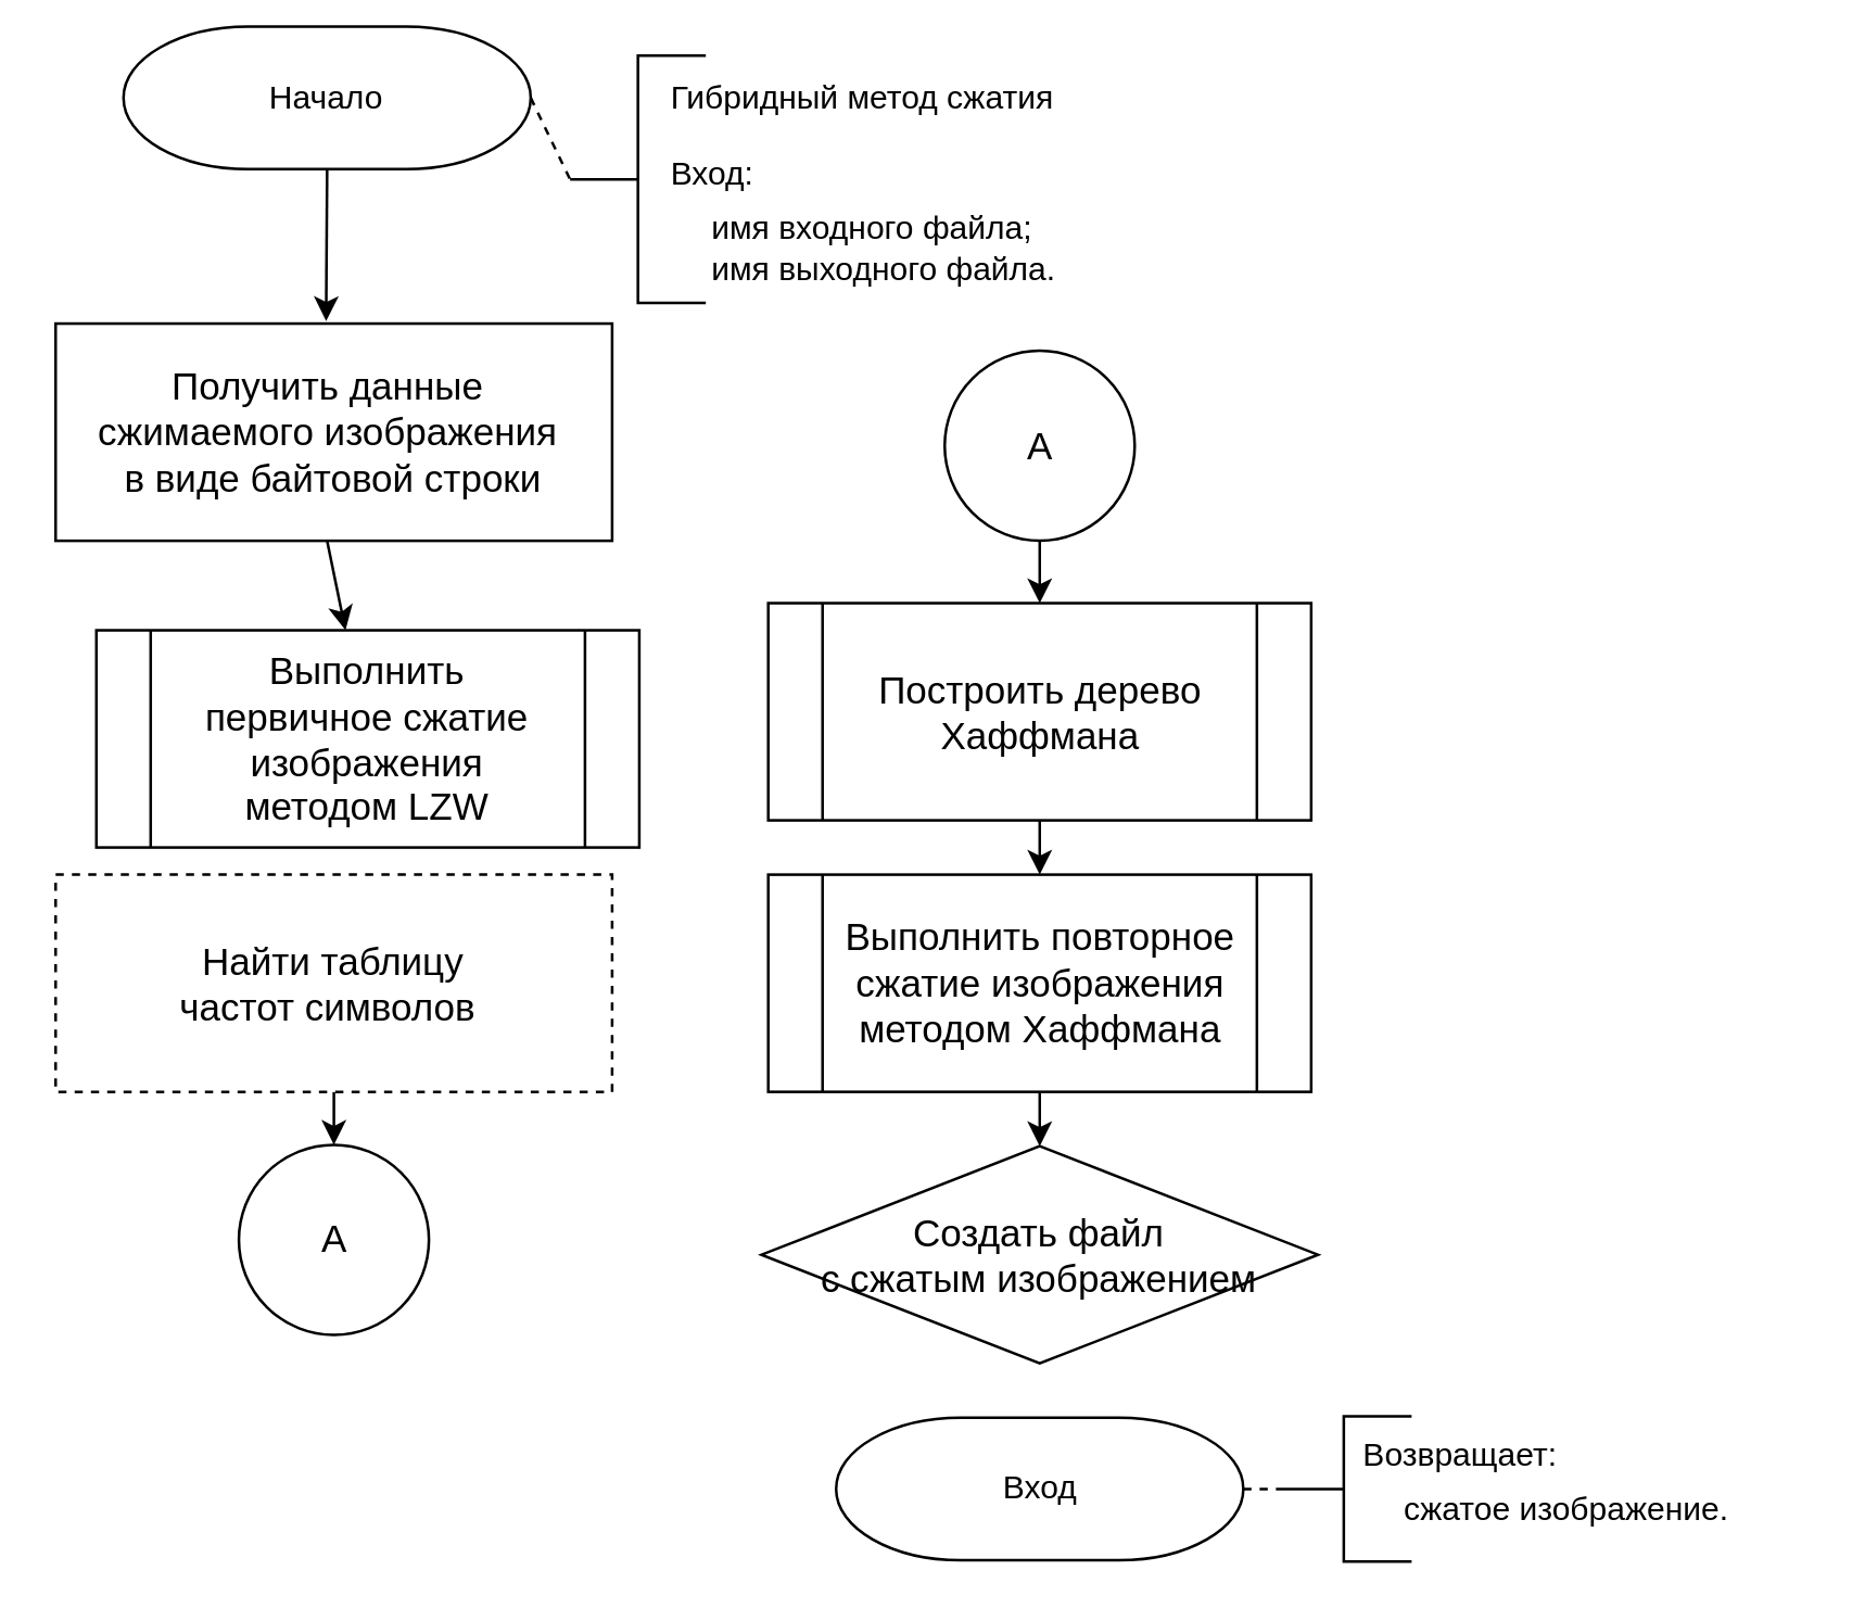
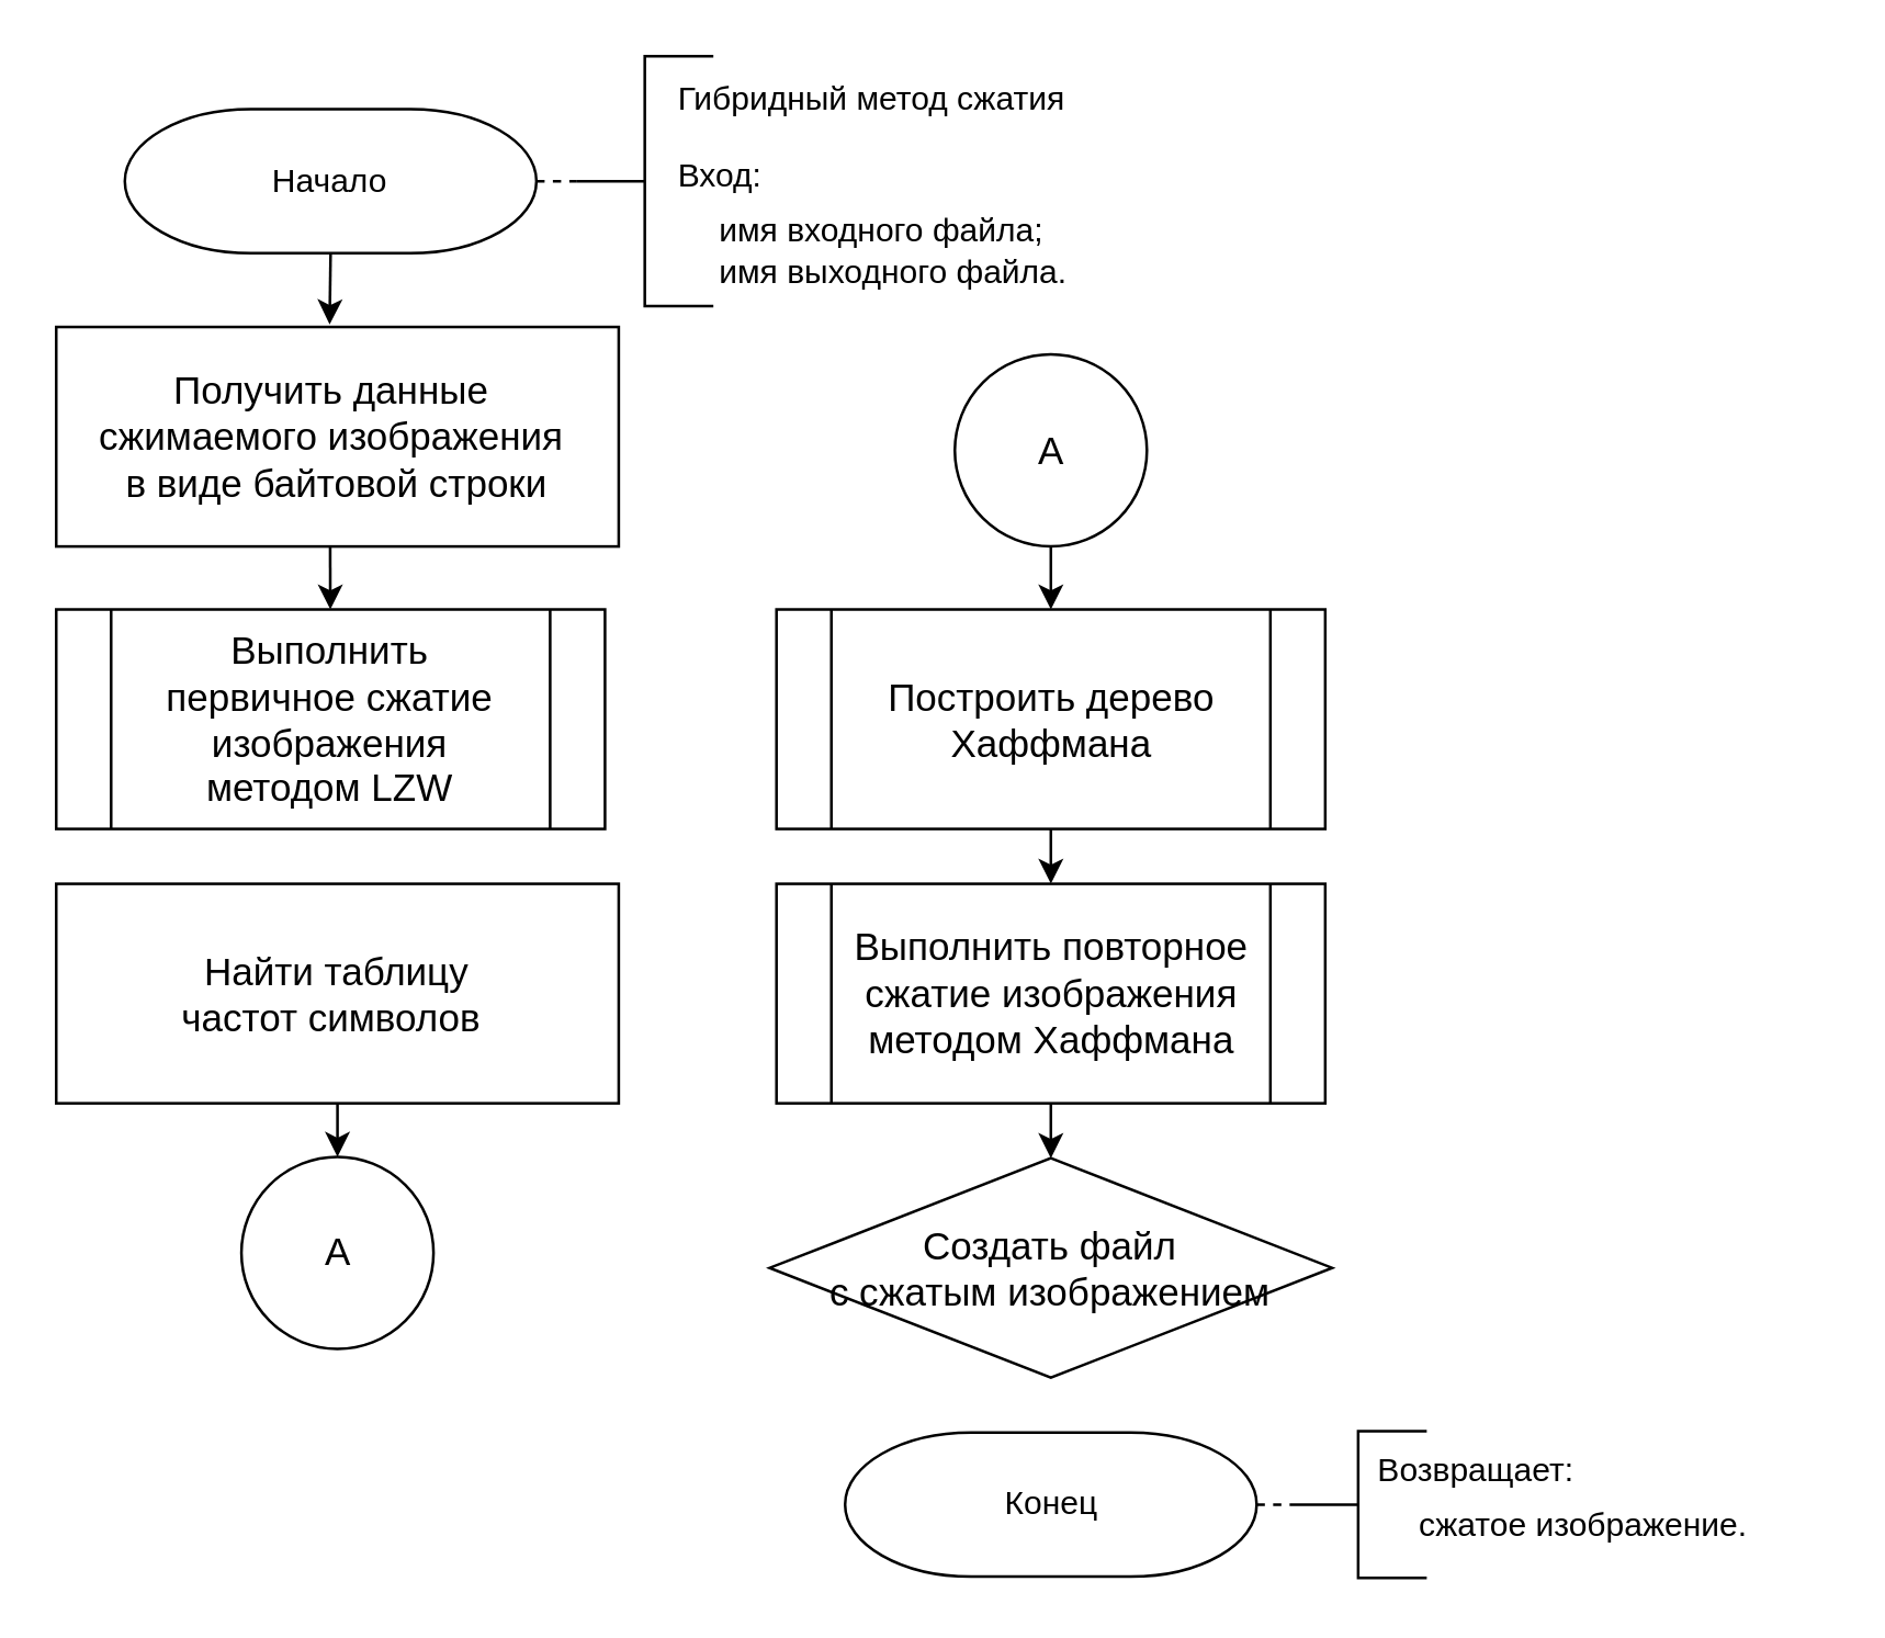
  <mxCell id="0" />
  <mxCell id="1" parent="0" />
  <mxCell id="2" style="edgeStyle=none;html=1;entryX=0;entryY=0.5;entryDx=0;entryDy=0;entryPerimeter=0;fontSize=12;endArrow=none;endFill=0;dashed=1;exitX=1;exitY=0.5;exitDx=0;exitDy=0;exitPerimeter=0;" parent="1" source="4" target="5" edge="1"><mxGeometry relative="1" as="geometry"><mxPoint x="225" y="66.04" as="sourcePoint" /></mxGeometry></mxCell>
  <mxCell id="3" style="edgeStyle=none;html=1;exitX=0.5;exitY=1;exitDx=0;exitDy=0;exitPerimeter=0;fontSize=12;endArrow=classic;endFill=1;entryX=0.486;entryY=-0.012;entryDx=0;entryDy=0;entryPerimeter=0;" parent="1" source="4" target="13" edge="1"><mxGeometry relative="1" as="geometry"><mxPoint x="120" y="123.04" as="targetPoint" /></mxGeometry></mxCell>
- <mxCell id="4" value="Начало" style="strokeWidth=1;html=1;shape=mxgraph.flowchart.terminator;whiteSpace=wrap;strokeColor=default;gradientColor=none;" parent="1" vertex="1"><mxGeometry x="45" y="9.29" width="150" height="52.5" as="geometry" /></mxCell>
+ <mxCell id="4" value="Начало" style="strokeWidth=1;html=1;shape=mxgraph.flowchart.terminator;whiteSpace=wrap;strokeColor=default;gradientColor=none;" parent="1" vertex="1"><mxGeometry x="45" y="39.29" width="150" height="52.5" as="geometry" /></mxCell>
  <mxCell id="5" value="" style="strokeWidth=1;html=1;shape=mxgraph.flowchart.annotation_2;align=left;labelPosition=right;pointerEvents=1;strokeColor=default;fontSize=13;gradientColor=none;" parent="1" vertex="1"><mxGeometry x="209.5" y="20" width="50" height="91.09" as="geometry" /></mxCell>
  <mxCell id="6" value="&lt;span style=&quot;font-size: 12px;&quot;&gt;&lt;font style=&quot;color: rgb(0, 0, 0);&quot;&gt;Гибридный метод сжатия&lt;/font&gt;&lt;/span&gt;" style="text;html=1;align=left;verticalAlign=middle;resizable=0;points=[];autosize=1;strokeColor=none;fillColor=none;fontSize=13;strokeWidth=1;" parent="1" vertex="1"><mxGeometry x="244.5" y="20" width="170" height="30" as="geometry" /></mxCell>
  <mxCell id="7" value="Вход:" style="text;html=1;align=left;verticalAlign=middle;resizable=0;points=[];autosize=1;strokeColor=none;fillColor=none;fontSize=12;" parent="1" vertex="1"><mxGeometry x="244.5" y="48.75" width="50" height="30" as="geometry" /></mxCell>
  <mxCell id="8" value="&lt;font style=&quot;color: rgb(0, 0, 0);&quot;&gt;имя входного файла;&lt;/font&gt;&lt;div&gt;&lt;font style=&quot;color: rgb(0, 0, 0);&quot;&gt;имя выходного файла.&lt;/font&gt;&lt;/div&gt;" style="text;html=1;align=left;verticalAlign=middle;resizable=0;points=[];autosize=1;strokeColor=none;fillColor=none;fontSize=12;" parent="1" vertex="1"><mxGeometry x="259.5" y="71.09" width="150" height="40" as="geometry" /></mxCell>
  <mxCell id="9" style="edgeStyle=none;html=1;exitX=0.487;exitY=0.99;exitDx=0;exitDy=0;fontSize=12;endArrow=classic;endFill=1;exitPerimeter=0;" parent="1" source="13" target="10" edge="1"><mxGeometry relative="1" as="geometry"><mxPoint x="120" y="203.04" as="sourcePoint" /></mxGeometry></mxCell>
- <mxCell id="10" value="&lt;font&gt;&lt;font&gt;&lt;span style=&quot;font-size: 14px;&quot;&gt;&lt;font style=&quot;color: rgb(0, 0, 0);&quot;&gt;Выполнить&lt;/font&gt;&lt;/span&gt;&lt;br style=&quot;font-size: 14px;&quot;&gt;&lt;/font&gt;&lt;span style=&quot;font-size: 14px;&quot;&gt;&lt;font style=&quot;color: rgb(0, 0, 0);&quot;&gt;первичное сжатие изображения&lt;/font&gt;&lt;/span&gt;&lt;br style=&quot;font-size: 14px;&quot;&gt;&lt;span style=&quot;color: light-dark(rgb(0, 0, 0), rgb(237, 237, 237)); font-size: 14px;&quot;&gt;методом LZW&lt;/span&gt;&lt;/font&gt;" style="shape=process;whiteSpace=wrap;html=1;backgroundOutline=1;strokeColor=default;strokeWidth=1;fontSize=12;gradientColor=none;" parent="1" vertex="1"><mxGeometry x="35" y="231.63" width="200" height="80" as="geometry" /></mxCell>
+ <mxCell id="10" value="&lt;font&gt;&lt;font&gt;&lt;span style=&quot;font-size: 14px;&quot;&gt;&lt;font style=&quot;color: rgb(0, 0, 0);&quot;&gt;Выполнить&lt;/font&gt;&lt;/span&gt;&lt;br style=&quot;font-size: 14px;&quot;&gt;&lt;/font&gt;&lt;span style=&quot;font-size: 14px;&quot;&gt;&lt;font style=&quot;color: rgb(0, 0, 0);&quot;&gt;первичное сжатие изображения&lt;/font&gt;&lt;/span&gt;&lt;br style=&quot;font-size: 14px;&quot;&gt;&lt;span style=&quot;color: light-dark(rgb(0, 0, 0), rgb(237, 237, 237)); font-size: 14px;&quot;&gt;методом LZW&lt;/span&gt;&lt;/font&gt;" style="shape=process;whiteSpace=wrap;html=1;backgroundOutline=1;strokeColor=default;strokeWidth=1;fontSize=12;gradientColor=none;" parent="1" vertex="1"><mxGeometry x="20" y="221.63" width="200" height="80" as="geometry" /></mxCell>
  <mxCell id="11" style="edgeStyle=none;html=1;exitX=0.5;exitY=1;exitDx=0;exitDy=0;fontSize=12;endArrow=classic;endFill=1;entryX=0.5;entryY=0;entryDx=0;entryDy=0;" parent="1" source="14" target="17" edge="1"><mxGeometry relative="1" as="geometry"><mxPoint x="382.5" y="456.63" as="sourcePoint" /><mxPoint x="382.5" y="486.63" as="targetPoint" /></mxGeometry></mxCell>
- <mxCell id="12" value="Вход" style="strokeWidth=1;html=1;shape=mxgraph.flowchart.terminator;whiteSpace=wrap;strokeColor=default;gradientColor=none;" parent="1" vertex="1"><mxGeometry x="307.5" y="521.63" width="150" height="52.5" as="geometry" /></mxCell>
+ <mxCell id="12" value="Конец" style="strokeWidth=1;html=1;shape=mxgraph.flowchart.terminator;whiteSpace=wrap;strokeColor=default;gradientColor=none;" parent="1" vertex="1"><mxGeometry x="307.5" y="521.63" width="150" height="52.5" as="geometry" /></mxCell>
  <mxCell id="13" value="&lt;span style=&quot;font-size: 14px;&quot;&gt;&lt;font style=&quot;color: rgb(0, 0, 0);&quot;&gt;Получить данные&amp;nbsp;&lt;/font&gt;&lt;/span&gt;&lt;div&gt;&lt;span style=&quot;font-size: 14px;&quot;&gt;&lt;font style=&quot;color: rgb(0, 0, 0);&quot;&gt;сжимаемого изображения&amp;nbsp;&lt;/font&gt;&lt;/span&gt;&lt;/div&gt;&lt;div&gt;&lt;span style=&quot;font-size: 14px;&quot;&gt;&lt;font style=&quot;color: rgb(0, 0, 0);&quot;&gt;в виде байтовой строки&lt;/font&gt;&lt;/span&gt;&lt;/div&gt;" style="rounded=0;whiteSpace=wrap;html=1;strokeColor=default;strokeWidth=1;fontSize=12;gradientColor=none;" parent="1" vertex="1"><mxGeometry x="20" y="118.67" width="205" height="80" as="geometry" /></mxCell>
  <mxCell id="14" value="&lt;span style=&quot;font-size: 14px;&quot;&gt;&lt;font style=&quot;color: rgb(0, 0, 0);&quot;&gt;Выполнить повторное&lt;/font&gt; &lt;font style=&quot;color: rgb(0, 0, 0);&quot;&gt;сжатие изображения&lt;/font&gt;&lt;/span&gt;&lt;br style=&quot;font-size: 14px;&quot;&gt;&lt;span style=&quot;font-size: 14px;&quot;&gt;&lt;font style=&quot;color: rgb(0, 0, 0);&quot;&gt;методом&amp;nbsp;&lt;/font&gt;&lt;/span&gt;&lt;span style=&quot;font-size: 14px;&quot;&gt;&lt;font style=&quot;color: rgb(0, 0, 0);&quot;&gt;Хаффмана&lt;/font&gt;&lt;/span&gt;" style="shape=process;whiteSpace=wrap;html=1;backgroundOutline=1;strokeColor=default;strokeWidth=1;fontSize=12;gradientColor=none;" parent="1" vertex="1"><mxGeometry x="282.5" y="321.63" width="200" height="80" as="geometry" /></mxCell>
  <mxCell id="15" style="edgeStyle=none;html=1;exitX=0.5;exitY=1;exitDx=0;exitDy=0;entryX=0.5;entryY=0;entryDx=0;entryDy=0;" edge="1" parent="1" source="16" target="24"><mxGeometry relative="1" as="geometry" /></mxCell>
- <mxCell id="16" value="&lt;span style=&quot;font-size: 14px;&quot;&gt;&lt;font style=&quot;color: rgb(0, 0, 0);&quot;&gt;Найти таблицу &lt;/font&gt;&lt;br&gt;&lt;font style=&quot;color: rgb(0, 0, 0);&quot;&gt;частот символов&amp;nbsp;&lt;/font&gt;&lt;/span&gt;" style="rounded=0;whiteSpace=wrap;html=1;strokeColor=default;strokeWidth=1;fontSize=12;gradientColor=none;dashed=1;" parent="1" vertex="1"><mxGeometry x="20" y="321.63" width="205" height="80" as="geometry" /></mxCell>
+ <mxCell id="16" value="&lt;span style=&quot;font-size: 14px;&quot;&gt;&lt;font style=&quot;color: rgb(0, 0, 0);&quot;&gt;Найти таблицу &lt;/font&gt;&lt;br&gt;&lt;font style=&quot;color: rgb(0, 0, 0);&quot;&gt;частот символов&amp;nbsp;&lt;/font&gt;&lt;/span&gt;" style="rounded=0;whiteSpace=wrap;html=1;strokeColor=default;strokeWidth=1;fontSize=12;gradientColor=none;" parent="1" vertex="1"><mxGeometry x="20" y="321.63" width="205" height="80" as="geometry" /></mxCell>
  <mxCell id="17" value="&lt;font&gt;&lt;span style=&quot;font-size: 14px;&quot;&gt;&lt;font style=&quot;color: rgb(0, 0, 0);&quot;&gt;Создать файл&lt;/font&gt;&lt;/span&gt;&lt;br style=&quot;font-size: 14px;&quot;&gt;&lt;span style=&quot;color: light-dark(rgb(0, 0, 0), rgb(237, 237, 237)); font-size: 14px;&quot;&gt;с сжатым&amp;nbsp;&lt;/span&gt;&lt;span style=&quot;color: light-dark(rgb(0, 0, 0), rgb(237, 237, 237)); font-size: 14px;&quot;&gt;изображением&lt;/span&gt;&lt;/font&gt;" style="rhombus;whiteSpace=wrap;html=1;strokeColor=default;strokeWidth=1;fontSize=12;gradientColor=none;" parent="1" vertex="1"><mxGeometry x="280" y="421.63" width="205" height="80" as="geometry" /></mxCell>
  <mxCell id="18" style="edgeStyle=none;html=1;exitX=0.5;exitY=1;exitDx=0;exitDy=0;" parent="1" source="19" target="14" edge="1"><mxGeometry relative="1" as="geometry" /></mxCell>
  <mxCell id="19" value="&lt;font&gt;&lt;span style=&quot;color: light-dark(rgb(0, 0, 0), rgb(237, 237, 237)); font-size: 14px;&quot;&gt;Построить дерево&lt;/span&gt;&lt;br style=&quot;font-size: 14px;&quot;&gt;&lt;span style=&quot;font-size: 14px;&quot;&gt;&lt;font style=&quot;color: rgb(0, 0, 0);&quot;&gt;Хаффмана&lt;/font&gt;&lt;/span&gt;&lt;/font&gt;" style="shape=process;whiteSpace=wrap;html=1;backgroundOutline=1;strokeColor=default;strokeWidth=1;fontSize=12;gradientColor=none;" parent="1" vertex="1"><mxGeometry x="282.5" y="221.63" width="200" height="80" as="geometry" /></mxCell>
  <mxCell id="20" style="edgeStyle=none;html=1;entryX=0;entryY=0.5;entryDx=0;entryDy=0;entryPerimeter=0;fontSize=12;endArrow=none;endFill=0;dashed=1;exitX=1;exitY=0.5;exitDx=0;exitDy=0;exitPerimeter=0;" parent="1" source="12" target="21" edge="1"><mxGeometry relative="1" as="geometry"><mxPoint x="460" y="551.63" as="sourcePoint" /><mxPoint x="474.5" y="638.255" as="targetPoint" /></mxGeometry></mxCell>
  <mxCell id="21" value="" style="strokeWidth=1;html=1;shape=mxgraph.flowchart.annotation_2;align=left;labelPosition=right;pointerEvents=1;strokeColor=default;fontSize=13;gradientColor=none;" parent="1" vertex="1"><mxGeometry x="469.5" y="521.15" width="50" height="53.46" as="geometry" /></mxCell>
  <mxCell id="22" value="Возвращает:" style="text;html=1;align=left;verticalAlign=middle;resizable=0;points=[];autosize=1;strokeColor=none;fillColor=none;fontSize=12;" parent="1" vertex="1"><mxGeometry x="500" y="521.15" width="100" height="30" as="geometry" /></mxCell>
  <mxCell id="23" value="&lt;br&gt;сжатое изображение." style="text;html=1;align=left;verticalAlign=middle;resizable=0;points=[];autosize=1;strokeColor=none;fillColor=none;fontSize=12;" parent="1" vertex="1"><mxGeometry x="514.5" y="527.88" width="150" height="40" as="geometry" /></mxCell>
  <mxCell id="24" value="&lt;font style=&quot;font-size: 14px; color: rgb(0, 0, 0);&quot;&gt;А&lt;/font&gt;" style="ellipse;whiteSpace=wrap;html=1;aspect=fixed;" vertex="1" parent="1"><mxGeometry x="87.5" y="421.15" width="70" height="70" as="geometry" /></mxCell>
  <mxCell id="25" style="edgeStyle=none;html=1;exitX=0.5;exitY=1;exitDx=0;exitDy=0;" edge="1" parent="1" source="26" target="19"><mxGeometry relative="1" as="geometry" /></mxCell>
  <mxCell id="26" value="&lt;font style=&quot;font-size: 14px; color: rgb(0, 0, 0);&quot;&gt;А&lt;/font&gt;" style="ellipse;whiteSpace=wrap;html=1;aspect=fixed;" vertex="1" parent="1"><mxGeometry x="347.5" y="128.67" width="70" height="70" as="geometry" /></mxCell>
